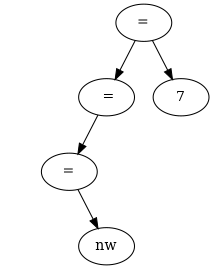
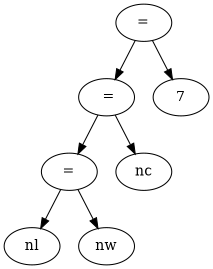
  digraph {
    "="
    " ="
    n3 [label=7]
    " = "
+   nc
+   nl
    nw
    "=" -> " ="
    "=" -> n3
    " =" -> " = "
+   " =" -> nc
+   " = " -> nl
    " = " -> nw
  }
